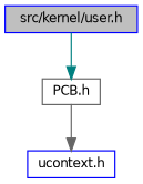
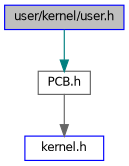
  digraph {
    node [color=blue fillcolor=white fontname=Helvetica fontsize=10 shape=record style=filled]
    edge [fontname=Helvetica fontsize=10 labelfontname=Helvetica labelfontsize=10 style=solid]
-   n1 [fillcolor=grey75 fontcolor=black height=0.2 label="src/kernel/user.h" width=0.4]
+   n1 [fillcolor=grey75 fontcolor=black height=0.2 label="user/kernel/user.h" width=0.4]
    n2 [color=gray40 height=0.2 label="PCB.h" width=0.4]
-   n3 [height=0.2 label="ucontext.h" width=0.4]
+   n3 [height=0.2 label="kernel.h" width=0.4]
    n1 -> n2 [color=teal]
    n2 -> n3 [color=gray40]
  }
